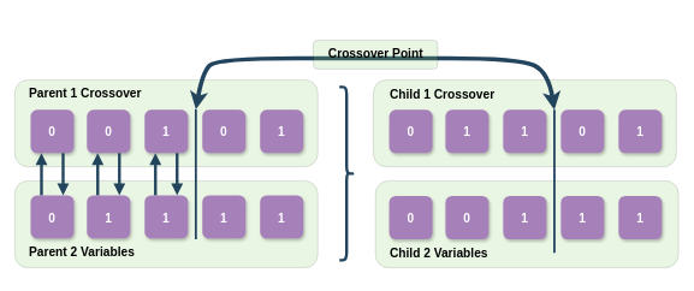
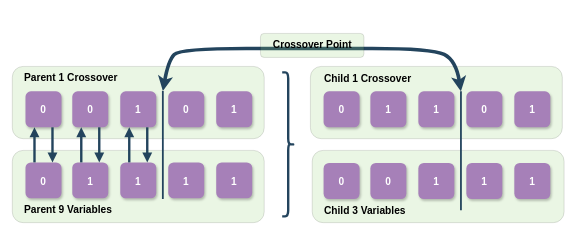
  <mxCell id="0" />
  <mxCell id="1" parent="0" />
  <mxCell id="2" value="" style="group" vertex="1" connectable="0" parent="1"><mxGeometry width="920" height="361" as="geometry" x="20" y="20" /></mxCell>
  <mxCell id="3" value="" style="rounded=1;whiteSpace=wrap;html=1;fontSize=17;fillColor=#97D077;opacity=20;" parent="2" vertex="1"><mxGeometry y="90" width="420" height="120.5" as="geometry" /></mxCell>
  <mxCell id="4" value="" style="rounded=1;whiteSpace=wrap;html=1;fontSize=17;fillColor=#97D077;opacity=20;" parent="2" vertex="1"><mxGeometry y="230" width="420" height="120.5" as="geometry" /></mxCell>
  <mxCell id="5" value="0" style="rounded=1;fillColor=#A680B8;strokeColor=none;shadow=1;gradientColor=none;fontStyle=1;fontColor=#FFFFFF;fontSize=17;" parent="2" vertex="1"><mxGeometry x="22" y="131.5" width="60" height="60" as="geometry" /></mxCell>
  <mxCell id="6" value="0" style="rounded=1;fillColor=#A680B8;strokeColor=none;shadow=1;gradientColor=none;fontStyle=1;fontColor=#FFFFFF;fontSize=17;" parent="2" vertex="1"><mxGeometry x="100" y="131.5" width="60" height="60" as="geometry" /></mxCell>
  <mxCell id="7" value="1" style="rounded=1;fillColor=#A680B8;strokeColor=none;shadow=1;gradientColor=none;fontStyle=1;fontColor=#FFFFFF;fontSize=17;" parent="2" vertex="1"><mxGeometry x="180" y="131.5" width="60" height="60" as="geometry" /></mxCell>
  <mxCell id="8" value="0" style="rounded=1;fillColor=#A680B8;strokeColor=none;shadow=1;gradientColor=none;fontStyle=1;fontColor=#FFFFFF;fontSize=17;" parent="2" vertex="1"><mxGeometry x="260" y="131.5" width="60" height="60" as="geometry" /></mxCell>
  <mxCell id="9" value="1" style="rounded=1;fillColor=#A680B8;strokeColor=none;shadow=1;gradientColor=none;fontStyle=1;fontColor=#FFFFFF;fontSize=17;" parent="2" vertex="1"><mxGeometry x="340" y="131.5" width="60" height="60" as="geometry" /></mxCell>
  <mxCell id="10" value="0" style="rounded=1;fillColor=#A680B8;strokeColor=none;shadow=1;gradientColor=none;fontStyle=1;fontColor=#FFFFFF;fontSize=17;" parent="2" vertex="1"><mxGeometry x="22" y="250" width="60" height="60" as="geometry" /></mxCell>
  <mxCell id="11" value="1" style="rounded=1;fillColor=#A680B8;strokeColor=none;shadow=1;gradientColor=none;fontStyle=1;fontColor=#FFFFFF;fontSize=17;" parent="2" vertex="1"><mxGeometry x="100" y="250" width="60" height="60" as="geometry" /></mxCell>
  <mxCell id="12" value="1" style="rounded=1;fillColor=#A680B8;strokeColor=none;shadow=1;gradientColor=none;fontStyle=1;fontColor=#FFFFFF;fontSize=17;" parent="2" vertex="1"><mxGeometry x="180" y="250" width="60" height="60" as="geometry" /></mxCell>
  <mxCell id="13" value="1" style="rounded=1;fillColor=#A680B8;strokeColor=none;shadow=1;gradientColor=none;fontStyle=1;fontColor=#FFFFFF;fontSize=17;" parent="2" vertex="1"><mxGeometry x="260" y="250" width="60" height="60" as="geometry" /></mxCell>
  <mxCell id="14" value="1" style="rounded=1;fillColor=#A680B8;strokeColor=none;shadow=1;gradientColor=none;fontStyle=1;fontColor=#FFFFFF;fontSize=17;" parent="2" vertex="1"><mxGeometry x="340" y="250" width="60" height="60" as="geometry" /></mxCell>
  <mxCell id="15" value="" style="edgeStyle=elbowEdgeStyle;elbow=vertical;strokeWidth=4;endArrow=block;endFill=1;fontStyle=1;strokeColor=#23445D;entryX=0.25;entryY=1;entryDx=0;entryDy=0;exitX=0.25;exitY=0;exitDx=0;exitDy=0;" parent="2" source="10" target="5" edge="1"><mxGeometry x="-698.83" y="60" width="100" height="100" as="geometry"><mxPoint x="20" y="221" as="sourcePoint" /><mxPoint x="51.17" y="240" as="targetPoint" /></mxGeometry></mxCell>
  <mxCell id="16" value="" style="edgeStyle=elbowEdgeStyle;elbow=vertical;strokeWidth=4;endArrow=block;endFill=1;fontStyle=1;strokeColor=#23445D;exitX=0.75;exitY=1;exitDx=0;exitDy=0;entryX=0.75;entryY=0;entryDx=0;entryDy=0;" parent="2" source="5" target="10" edge="1"><mxGeometry x="-688.83" y="70" width="100" height="100" as="geometry"><mxPoint x="47" y="195.5" as="sourcePoint" /><mxPoint x="77" y="260" as="targetPoint" /><Array as="points"><mxPoint x="52" y="220" /></Array></mxGeometry></mxCell>
  <mxCell id="17" value="" style="edgeStyle=elbowEdgeStyle;elbow=vertical;strokeWidth=4;endArrow=block;endFill=1;fontStyle=1;strokeColor=#23445D;entryX=0.25;entryY=1;entryDx=0;entryDy=0;exitX=0.25;exitY=0;exitDx=0;exitDy=0;" parent="2" source="11" target="6" edge="1"><mxGeometry x="-621.42" y="70" width="100" height="100" as="geometry"><mxPoint x="114.41" y="260" as="sourcePoint" /><mxPoint x="114.41" y="201.5" as="targetPoint" /></mxGeometry></mxCell>
  <mxCell id="18" value="" style="edgeStyle=elbowEdgeStyle;elbow=vertical;strokeWidth=4;endArrow=block;endFill=1;fontStyle=1;strokeColor=#23445D;exitX=0.75;exitY=1;exitDx=0;exitDy=0;entryX=0.75;entryY=0;entryDx=0;entryDy=0;" parent="2" source="6" target="11" edge="1"><mxGeometry x="-611.42" y="80" width="100" height="100" as="geometry"><mxPoint x="144.41" y="201.5" as="sourcePoint" /><mxPoint x="144.41" y="260" as="targetPoint" /><Array as="points"><mxPoint x="129.41" y="230" /></Array></mxGeometry></mxCell>
  <mxCell id="19" value="" style="edgeStyle=elbowEdgeStyle;elbow=vertical;strokeWidth=4;endArrow=block;endFill=1;fontStyle=1;strokeColor=#23445D;entryX=0.25;entryY=1;entryDx=0;entryDy=0;exitX=0.25;exitY=0;exitDx=0;exitDy=0;" parent="2" source="12" target="7" edge="1"><mxGeometry x="-541.42" y="68.5" width="100" height="100" as="geometry"><mxPoint x="194.41" y="258.5" as="sourcePoint" /><mxPoint x="194.41" y="200" as="targetPoint" /></mxGeometry></mxCell>
  <mxCell id="20" value="" style="edgeStyle=elbowEdgeStyle;elbow=vertical;strokeWidth=4;endArrow=block;endFill=1;fontStyle=1;strokeColor=#23445D;exitX=0.75;exitY=1;exitDx=0;exitDy=0;entryX=0.75;entryY=0;entryDx=0;entryDy=0;" parent="2" source="7" target="12" edge="1"><mxGeometry x="-531.42" y="78.5" width="100" height="100" as="geometry"><mxPoint x="224.41" y="200" as="sourcePoint" /><mxPoint x="224.41" y="258.5" as="targetPoint" /><Array as="points"><mxPoint x="209.41" y="228.5" /></Array></mxGeometry></mxCell>
  <mxCell id="21" value="" style="shape=curlyBracket;whiteSpace=wrap;html=1;rounded=1;flipH=1;fontSize=17;fillColor=#97D077;strokeWidth=4;strokeColor=#23445D;" parent="2" vertex="1"><mxGeometry x="450" y="100" width="20" height="240" as="geometry" /></mxCell>
  <mxCell id="22" value="" style="rounded=1;whiteSpace=wrap;html=1;fontSize=17;fillColor=#97D077;opacity=20;" parent="2" vertex="1"><mxGeometry x="497" y="90" width="420" height="120.5" as="geometry" /></mxCell>
  <mxCell id="23" value="0" style="rounded=1;fillColor=#A680B8;strokeColor=none;shadow=1;gradientColor=none;fontStyle=1;fontColor=#FFFFFF;fontSize=17;" parent="2" vertex="1"><mxGeometry x="519" y="131.5" width="60" height="60" as="geometry" /></mxCell>
  <mxCell id="24" value="1" style="rounded=1;fillColor=#A680B8;strokeColor=none;shadow=1;gradientColor=none;fontStyle=1;fontColor=#FFFFFF;fontSize=17;" parent="2" vertex="1"><mxGeometry x="597" y="131.5" width="60" height="60" as="geometry" /></mxCell>
  <mxCell id="25" value="1" style="rounded=1;fillColor=#A680B8;strokeColor=none;shadow=1;gradientColor=none;fontStyle=1;fontColor=#FFFFFF;fontSize=17;" parent="2" vertex="1"><mxGeometry x="677" y="131.5" width="60" height="60" as="geometry" /></mxCell>
  <mxCell id="26" value="0" style="rounded=1;fillColor=#A680B8;strokeColor=none;shadow=1;gradientColor=none;fontStyle=1;fontColor=#FFFFFF;fontSize=17;" parent="2" vertex="1"><mxGeometry x="757" y="131.5" width="60" height="60" as="geometry" /></mxCell>
  <mxCell id="27" value="1" style="rounded=1;fillColor=#A680B8;strokeColor=none;shadow=1;gradientColor=none;fontStyle=1;fontColor=#FFFFFF;fontSize=17;" parent="2" vertex="1"><mxGeometry x="837" y="131.5" width="60" height="60" as="geometry" /></mxCell>
  <mxCell id="28" value="" style="rounded=1;whiteSpace=wrap;html=1;fontSize=17;fillColor=#97D077;opacity=20;" parent="2" vertex="1"><mxGeometry x="500" y="230" width="420" height="120.5" as="geometry" /></mxCell>
  <mxCell id="29" value="0" style="rounded=1;fillColor=#A680B8;strokeColor=none;shadow=1;gradientColor=none;fontStyle=1;fontColor=#FFFFFF;fontSize=17;" parent="2" vertex="1"><mxGeometry x="519" y="251" width="60" height="60" as="geometry" /></mxCell>
  <mxCell id="30" value="0" style="rounded=1;fillColor=#A680B8;strokeColor=none;shadow=1;gradientColor=none;fontStyle=1;fontColor=#FFFFFF;fontSize=17;" parent="2" vertex="1"><mxGeometry x="597" y="251" width="60" height="60" as="geometry" /></mxCell>
  <mxCell id="31" value="1" style="rounded=1;fillColor=#A680B8;strokeColor=none;shadow=1;gradientColor=none;fontStyle=1;fontColor=#FFFFFF;fontSize=17;" parent="2" vertex="1"><mxGeometry x="677" y="251" width="60" height="60" as="geometry" /></mxCell>
  <mxCell id="32" value="1" style="rounded=1;fillColor=#A680B8;strokeColor=none;shadow=1;gradientColor=none;fontStyle=1;fontColor=#FFFFFF;fontSize=17;" parent="2" vertex="1"><mxGeometry x="757" y="251" width="60" height="60" as="geometry" /></mxCell>
  <mxCell id="33" value="1" style="rounded=1;fillColor=#A680B8;strokeColor=none;shadow=1;gradientColor=none;fontStyle=1;fontColor=#FFFFFF;fontSize=17;" parent="2" vertex="1"><mxGeometry x="837" y="251" width="60" height="60" as="geometry" /></mxCell>
  <mxCell id="34" value="" style="line;strokeWidth=3;direction=south;html=1;rounded=1;fontSize=17;fillColor=#f8cecc;strokeColor=#23445D;" parent="2" vertex="1"><mxGeometry x="246" y="131" width="10" height="180" as="geometry" /></mxCell>
  <mxCell id="35" value="" style="line;strokeWidth=3;direction=south;html=1;rounded=1;fontSize=17;fillColor=#f8cecc;strokeColor=#23445D;" parent="2" vertex="1"><mxGeometry x="743" y="131.5" width="10" height="198.5" as="geometry" /></mxCell>
  <mxCell id="36" value="" style="curved=1;endArrow=classic;html=1;rounded=0;fontSize=17;entryX=0;entryY=0.5;entryDx=0;entryDy=0;entryPerimeter=0;exitX=0;exitY=0.5;exitDx=0;exitDy=0;strokeWidth=6;startArrow=classic;startFill=1;exitPerimeter=0;strokeColor=#23445D;" parent="2" source="34" target="35" edge="1"><mxGeometry width="50" height="50" relative="1" as="geometry"><mxPoint x="310" y="60" as="sourcePoint" /><mxPoint x="450" y="10" as="targetPoint" /><Array as="points"><mxPoint x="260" y="80" /><mxPoint x="280" y="60" /><mxPoint x="500" y="60" /><mxPoint x="700" y="60" /><mxPoint x="740" y="80" /></Array></mxGeometry></mxCell>
  <mxCell id="37" value="&lt;b&gt;Parent 1 Crossover&lt;/b&gt;" style="rounded=0;whiteSpace=wrap;html=1;fontSize=17;strokeColor=none;strokeWidth=3;fillColor=none;align=left;" parent="2" vertex="1"><mxGeometry x="18" y="80" width="210" height="60" as="geometry" /></mxCell>
- <mxCell id="38" value="&lt;b&gt;Parent 2 Variables&lt;/b&gt;" style="rounded=0;whiteSpace=wrap;html=1;fontSize=17;strokeColor=none;strokeWidth=3;fillColor=none;align=left;" parent="2" vertex="1"><mxGeometry x="18" y="300" width="210" height="60" as="geometry" /></mxCell>
+ <mxCell id="38" value="&lt;b&gt;Parent 9 Variables&lt;/b&gt;" style="rounded=0;whiteSpace=wrap;html=1;fontSize=17;strokeColor=none;strokeWidth=3;fillColor=none;align=left;" parent="2" vertex="1"><mxGeometry x="18" y="300" width="210" height="60" as="geometry" /></mxCell>
  <mxCell id="39" value="&lt;b&gt;Child 1 Crossover&lt;/b&gt;" style="rounded=0;whiteSpace=wrap;html=1;fontSize=17;strokeColor=none;strokeWidth=3;fillColor=none;align=left;" parent="2" vertex="1"><mxGeometry x="518" y="81" width="210" height="60" as="geometry" /></mxCell>
- <mxCell id="40" value="&lt;b&gt;Child 2 Variables&lt;/b&gt;" style="rounded=0;whiteSpace=wrap;html=1;fontSize=17;strokeColor=none;strokeWidth=3;fillColor=none;align=left;" parent="2" vertex="1"><mxGeometry x="518" y="301" width="210" height="60" as="geometry" /></mxCell>
+ <mxCell id="40" value="&lt;b&gt;Child 3 Variables&lt;/b&gt;" style="rounded=0;whiteSpace=wrap;html=1;fontSize=17;strokeColor=none;strokeWidth=3;fillColor=none;align=left;" parent="2" vertex="1"><mxGeometry x="518" y="301" width="210" height="60" as="geometry" /></mxCell>
  <mxCell id="41" value="&lt;b&gt;Crossover Point&lt;/b&gt;" style="rounded=1;whiteSpace=wrap;html=1;fontSize=17;fillColor=#97D077;opacity=20;" vertex="1" parent="2"><mxGeometry x="413.75" y="35" width="172.5" height="40" as="geometry" /></mxCell>
